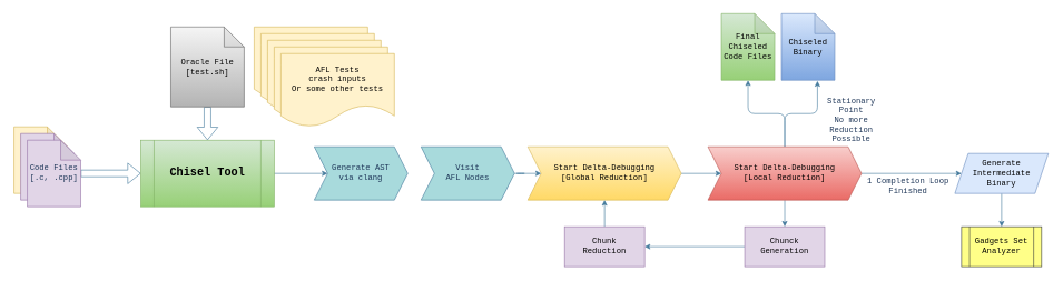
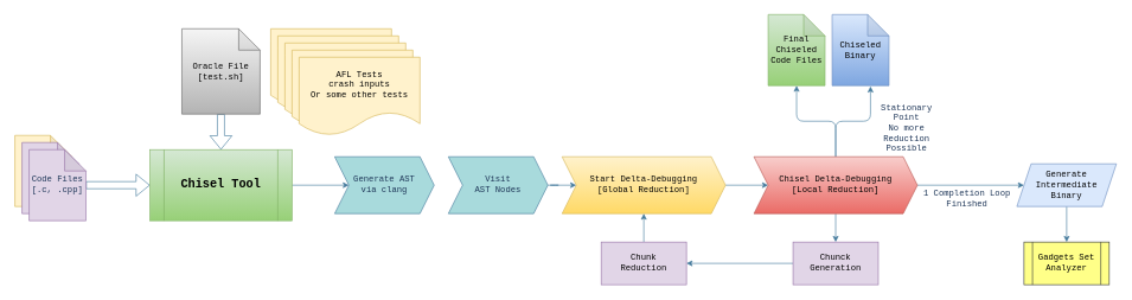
  <mxCell id="0" />
  <mxCell id="1" parent="0" />
  <mxCell id="2" value="" style="shape=note;whiteSpace=wrap;html=1;backgroundOutline=1;darkOpacity=0.05;fillColor=#fff2cc;strokeColor=#d6b656;fontFamily=Courier New;" vertex="1" parent="1"><mxGeometry x="20" y="190" width="80" height="100" as="geometry" /></mxCell>
  <mxCell id="3" value="" style="shape=note;whiteSpace=wrap;html=1;backgroundOutline=1;darkOpacity=0.05;fillColor=#e1d5e7;strokeColor=#9673a6;fontColor=#1D3557;fontFamily=Courier New;" vertex="1" parent="1"><mxGeometry x="30" y="200" width="80" height="100" as="geometry" /></mxCell>
  <mxCell id="4" value="" style="edgeStyle=orthogonalEdgeStyle;rounded=0;orthogonalLoop=1;jettySize=auto;html=1;shape=flexArrow;strokeColor=#457B9D;fontColor=#1D3557;labelBackgroundColor=#F1FAEE;fontFamily=Courier New;" edge="1" parent="1" source="5" target="7"><mxGeometry relative="1" as="geometry" /></mxCell>
  <mxCell id="5" value="&lt;div&gt;Code Files&lt;/div&gt;&lt;div&gt;[.c, .cpp]&lt;br&gt;&lt;/div&gt;" style="shape=note;whiteSpace=wrap;html=1;backgroundOutline=1;darkOpacity=0.05;fillColor=#e1d5e7;strokeColor=#9673a6;fontColor=#1D3557;fontFamily=Courier New;" vertex="1" parent="1"><mxGeometry x="40" y="210" width="80" height="100" as="geometry" /></mxCell>
  <mxCell id="6" value="" style="edgeStyle=orthogonalEdgeStyle;curved=0;rounded=1;sketch=0;orthogonalLoop=1;jettySize=auto;html=1;strokeColor=#457B9D;fillColor=#A8DADC;fontFamily=Courier New;fontColor=#1D3557;" edge="1" parent="1" source="7" target="11"><mxGeometry relative="1" as="geometry" /></mxCell>
  <mxCell id="7" value="&lt;font style=&quot;font-size: 17px&quot;&gt;&lt;b&gt;Chisel Tool&lt;/b&gt;&lt;/font&gt;" style="shape=process;whiteSpace=wrap;html=1;backgroundOutline=1;fillColor=#d5e8d4;strokeColor=#82b366;fontFamily=Courier New;gradientColor=#97d077;" vertex="1" parent="1"><mxGeometry x="210" y="210" width="200" height="100" as="geometry" /></mxCell>
  <mxCell id="8" value="" style="edgeStyle=orthogonalEdgeStyle;rounded=1;orthogonalLoop=1;jettySize=auto;html=1;shape=flexArrow;strokeColor=#457B9D;fontColor=#1D3557;labelBackgroundColor=#F1FAEE;fontFamily=Courier New;" edge="1" parent="1" source="9" target="7"><mxGeometry relative="1" as="geometry" /></mxCell>
  <mxCell id="9" value="&lt;div&gt;Oracle File&lt;/div&gt;&lt;div&gt;[test.sh]&lt;br&gt;&lt;/div&gt;" style="shape=note;whiteSpace=wrap;html=1;backgroundOutline=1;darkOpacity=0.05;fillColor=#f5f5f5;strokeColor=#666666;fontFamily=Courier New;gradientColor=#b3b3b3;" vertex="1" parent="1"><mxGeometry x="255" y="40" width="110" height="120" as="geometry" /></mxCell>
  <mxCell id="10" value="&lt;div&gt;AFL Tests&lt;/div&gt;&lt;div&gt;crash inputs&lt;br&gt;&lt;/div&gt;&lt;div&gt;Or some other tests&lt;br&gt;&lt;/div&gt;" style="shape=document;whiteSpace=wrap;html=1;boundedLbl=1;fillColor=#fff2cc;strokeColor=#d6b656;fontFamily=Courier New;" vertex="1" parent="1"><mxGeometry x="380" y="40" width="170" height="110" as="geometry" /></mxCell>
  <mxCell id="11" value="&lt;div&gt;Generate AST&lt;/div&gt;&lt;div&gt;via clang&lt;/div&gt;" style="shape=step;perimeter=stepPerimeter;whiteSpace=wrap;html=1;fixedSize=1;fontFamily=Courier New;fontColor=#1D3557;strokeColor=#457B9D;fillColor=#A8DADC;" vertex="1" parent="1"><mxGeometry x="470" y="220" width="140" height="80" as="geometry" /></mxCell>
  <mxCell id="12" value="" style="edgeStyle=orthogonalEdgeStyle;curved=0;rounded=1;sketch=0;orthogonalLoop=1;jettySize=auto;html=1;strokeColor=#457B9D;fillColor=#A8DADC;fontFamily=Courier New;fontColor=#1D3557;" edge="1" parent="1" source="13" target="15"><mxGeometry relative="1" as="geometry" /></mxCell>
- <mxCell id="13" value="&lt;div&gt;Visit &lt;br&gt;&lt;/div&gt;&lt;div&gt;AFL Nodes&lt;/div&gt;" style="shape=step;perimeter=stepPerimeter;whiteSpace=wrap;html=1;fixedSize=1;fontFamily=Courier New;fontColor=#1D3557;strokeColor=#457B9D;fillColor=#A8DADC;" vertex="1" parent="1"><mxGeometry x="630" y="220" width="140" height="80" as="geometry" /></mxCell>
+ <mxCell id="13" value="&lt;div&gt;Visit &lt;br&gt;&lt;/div&gt;&lt;div&gt;AST Nodes&lt;/div&gt;" style="shape=step;perimeter=stepPerimeter;whiteSpace=wrap;html=1;fixedSize=1;fontFamily=Courier New;fontColor=#1D3557;strokeColor=#457B9D;fillColor=#A8DADC;" vertex="1" parent="1"><mxGeometry x="630" y="220" width="140" height="80" as="geometry" /></mxCell>
  <mxCell id="14" value="" style="edgeStyle=orthogonalEdgeStyle;curved=0;rounded=1;sketch=0;orthogonalLoop=1;jettySize=auto;html=1;strokeColor=#457B9D;fillColor=#A8DADC;fontFamily=Courier New;fontColor=#1D3557;" edge="1" parent="1" source="15" target="20"><mxGeometry relative="1" as="geometry" /></mxCell>
  <mxCell id="15" value="&lt;div&gt;Start Delta-Debugging&lt;/div&gt;&lt;div&gt;[Global Reduction]&lt;br&gt;&lt;/div&gt;" style="shape=step;perimeter=stepPerimeter;whiteSpace=wrap;html=1;fixedSize=1;fontFamily=Courier New;strokeColor=#d6b656;fillColor=#fff2cc;gradientColor=#ffd966;" vertex="1" parent="1"><mxGeometry x="790" y="220" width="230" height="80" as="geometry" /></mxCell>
  <mxCell id="16" value="" style="edgeStyle=orthogonalEdgeStyle;curved=0;rounded=1;sketch=0;orthogonalLoop=1;jettySize=auto;html=1;strokeColor=#457B9D;fillColor=#A8DADC;fontFamily=Courier New;fontColor=#1D3557;" edge="1" parent="1" source="20" target="22"><mxGeometry relative="1" as="geometry" /></mxCell>
  <mxCell id="17" value="" style="edgeStyle=orthogonalEdgeStyle;curved=0;rounded=1;sketch=0;orthogonalLoop=1;jettySize=auto;html=1;strokeColor=#457B9D;fillColor=#A8DADC;fontFamily=Courier New;fontColor=#1D3557;" edge="1" parent="1" source="20" target="25"><mxGeometry relative="1" as="geometry" /></mxCell>
  <mxCell id="18" style="edgeStyle=orthogonalEdgeStyle;curved=0;rounded=1;sketch=0;orthogonalLoop=1;jettySize=auto;html=1;strokeColor=#457B9D;fillColor=#A8DADC;fontFamily=Courier New;fontColor=#1D3557;" edge="1" parent="1" source="20" target="33"><mxGeometry relative="1" as="geometry" /></mxCell>
  <mxCell id="19" style="edgeStyle=orthogonalEdgeStyle;curved=0;rounded=1;sketch=0;orthogonalLoop=1;jettySize=auto;html=1;entryX=0.675;entryY=1.01;entryDx=0;entryDy=0;entryPerimeter=0;strokeColor=#457B9D;fillColor=#A8DADC;fontFamily=Courier New;fontColor=#1D3557;" edge="1" parent="1" source="20" target="34"><mxGeometry relative="1" as="geometry" /></mxCell>
- <mxCell id="20" value="&lt;div&gt;Start Delta-Debugging&lt;/div&gt;&lt;div&gt;[Local Reduction]&lt;br&gt;&lt;/div&gt;" style="shape=step;perimeter=stepPerimeter;whiteSpace=wrap;html=1;fixedSize=1;fontFamily=Courier New;strokeColor=#b85450;fillColor=#f8cecc;gradientColor=#ea6b66;" vertex="1" parent="1"><mxGeometry x="1060" y="220" width="230" height="80" as="geometry" /></mxCell>
+ <mxCell id="20" value="&lt;div&gt;Chisel Delta-Debugging&lt;/div&gt;&lt;div&gt;[Local Reduction]&lt;br&gt;&lt;/div&gt;" style="shape=step;perimeter=stepPerimeter;whiteSpace=wrap;html=1;fixedSize=1;fontFamily=Courier New;strokeColor=#b85450;fillColor=#f8cecc;gradientColor=#ea6b66;" vertex="1" parent="1"><mxGeometry x="1060" y="220" width="230" height="80" as="geometry" /></mxCell>
  <mxCell id="21" value="" style="edgeStyle=orthogonalEdgeStyle;curved=0;rounded=1;sketch=0;orthogonalLoop=1;jettySize=auto;html=1;strokeColor=#457B9D;fillColor=#A8DADC;fontFamily=Courier New;fontColor=#1D3557;" edge="1" parent="1" source="22" target="23"><mxGeometry relative="1" as="geometry" /></mxCell>
  <mxCell id="22" value="&lt;div&gt;Generate&lt;/div&gt;&lt;div&gt;Intermediate&lt;br&gt;&lt;/div&gt;&lt;div&gt;Binary&lt;/div&gt;" style="shape=parallelogram;perimeter=parallelogramPerimeter;whiteSpace=wrap;html=1;fixedSize=1;fontFamily=Courier New;strokeColor=#6c8ebf;fillColor=#dae8fc;" vertex="1" parent="1"><mxGeometry x="1430" y="230" width="140" height="60" as="geometry" /></mxCell>
  <mxCell id="23" value="Gadgets Set Analyzer" style="shape=process;whiteSpace=wrap;html=1;backgroundOutline=1;fontFamily=Courier New;strokeColor=#36393d;fillColor=#ffff88;" vertex="1" parent="1"><mxGeometry x="1440" y="340" width="120" height="60" as="geometry" /></mxCell>
  <mxCell id="24" value="" style="edgeStyle=orthogonalEdgeStyle;curved=0;rounded=1;sketch=0;orthogonalLoop=1;jettySize=auto;html=1;strokeColor=#457B9D;fillColor=#A8DADC;fontFamily=Courier New;fontColor=#1D3557;" edge="1" parent="1" source="25" target="27"><mxGeometry relative="1" as="geometry" /></mxCell>
  <mxCell id="25" value="Chunck Generation" style="whiteSpace=wrap;html=1;fontFamily=Courier New;strokeColor=#9673a6;fillColor=#e1d5e7;" vertex="1" parent="1"><mxGeometry x="1115" y="340" width="120" height="60" as="geometry" /></mxCell>
  <mxCell id="26" value="" style="edgeStyle=orthogonalEdgeStyle;curved=0;rounded=1;sketch=0;orthogonalLoop=1;jettySize=auto;html=1;strokeColor=#457B9D;fillColor=#A8DADC;fontFamily=Courier New;fontColor=#1D3557;" edge="1" parent="1" source="27" target="15"><mxGeometry relative="1" as="geometry" /></mxCell>
  <mxCell id="27" value="&lt;div&gt;Chunk &lt;br&gt;&lt;/div&gt;&lt;div&gt;Reduction&lt;/div&gt;" style="whiteSpace=wrap;html=1;fontFamily=Courier New;strokeColor=#9673a6;fillColor=#e1d5e7;" vertex="1" parent="1"><mxGeometry x="845" y="340" width="120" height="60" as="geometry" /></mxCell>
  <mxCell id="28" value="1 Completion Loop Finished" style="text;html=1;strokeColor=none;fillColor=none;align=center;verticalAlign=middle;whiteSpace=wrap;rounded=0;sketch=0;fontFamily=Courier New;fontColor=#1D3557;" vertex="1" parent="1"><mxGeometry x="1270" y="270" width="180" height="20" as="geometry" /></mxCell>
  <mxCell id="29" value="&lt;div&gt;AFL Tests&lt;/div&gt;&lt;div&gt;crash inputs&lt;br&gt;&lt;/div&gt;&lt;div&gt;Or some other tests&lt;br&gt;&lt;/div&gt;" style="shape=document;whiteSpace=wrap;html=1;boundedLbl=1;fillColor=#fff2cc;strokeColor=#d6b656;fontFamily=Courier New;" vertex="1" parent="1"><mxGeometry x="390" y="50" width="170" height="110" as="geometry" /></mxCell>
  <mxCell id="30" value="&lt;div&gt;AFL Tests&lt;/div&gt;&lt;div&gt;crash inputs&lt;br&gt;&lt;/div&gt;&lt;div&gt;Or some other tests&lt;br&gt;&lt;/div&gt;" style="shape=document;whiteSpace=wrap;html=1;boundedLbl=1;fillColor=#fff2cc;strokeColor=#d6b656;fontFamily=Courier New;" vertex="1" parent="1"><mxGeometry x="400" y="60" width="170" height="110" as="geometry" /></mxCell>
  <mxCell id="31" value="&lt;div&gt;AFL Tests&lt;/div&gt;&lt;div&gt;crash inputs&lt;br&gt;&lt;/div&gt;&lt;div&gt;Or some other tests&lt;br&gt;&lt;/div&gt;" style="shape=document;whiteSpace=wrap;html=1;boundedLbl=1;fillColor=#fff2cc;strokeColor=#d6b656;fontFamily=Courier New;" vertex="1" parent="1"><mxGeometry x="410" y="70" width="170" height="110" as="geometry" /></mxCell>
  <mxCell id="32" value="&lt;div&gt;AFL Tests&lt;/div&gt;&lt;div&gt;crash inputs&lt;br&gt;&lt;/div&gt;&lt;div&gt;Or some other tests&lt;br&gt;&lt;/div&gt;" style="shape=document;whiteSpace=wrap;html=1;boundedLbl=1;fillColor=#fff2cc;strokeColor=#d6b656;fontFamily=Courier New;" vertex="1" parent="1"><mxGeometry x="420" y="80" width="170" height="110" as="geometry" /></mxCell>
  <mxCell id="33" value="Final Chiseled Code Files" style="shape=note;whiteSpace=wrap;html=1;backgroundOutline=1;darkOpacity=0.05;fontFamily=Courier New;strokeColor=#82b366;fillColor=#d5e8d4;gradientColor=#97d077;" vertex="1" parent="1"><mxGeometry x="1080" y="20" width="80" height="100" as="geometry" /></mxCell>
  <mxCell id="34" value="&lt;div&gt;Chiseled&lt;/div&gt;&lt;div&gt;Binary&lt;br&gt;&lt;/div&gt;" style="shape=note;whiteSpace=wrap;html=1;backgroundOutline=1;darkOpacity=0.05;fontFamily=Courier New;strokeColor=#6c8ebf;fillColor=#dae8fc;gradientColor=#7ea6e0;" vertex="1" parent="1"><mxGeometry x="1170" y="20" width="80" height="100" as="geometry" /></mxCell>
  <mxCell id="35" value="&lt;div&gt;Stationary Point &lt;br&gt;&lt;/div&gt;&lt;div&gt;No more Reduction Possible&lt;br&gt;&lt;/div&gt;" style="text;html=1;strokeColor=none;fillColor=none;align=center;verticalAlign=middle;whiteSpace=wrap;rounded=0;sketch=0;fontFamily=Courier New;fontColor=#1D3557;" vertex="1" parent="1"><mxGeometry x="1220" y="170" width="110" height="20" as="geometry" /></mxCell>
